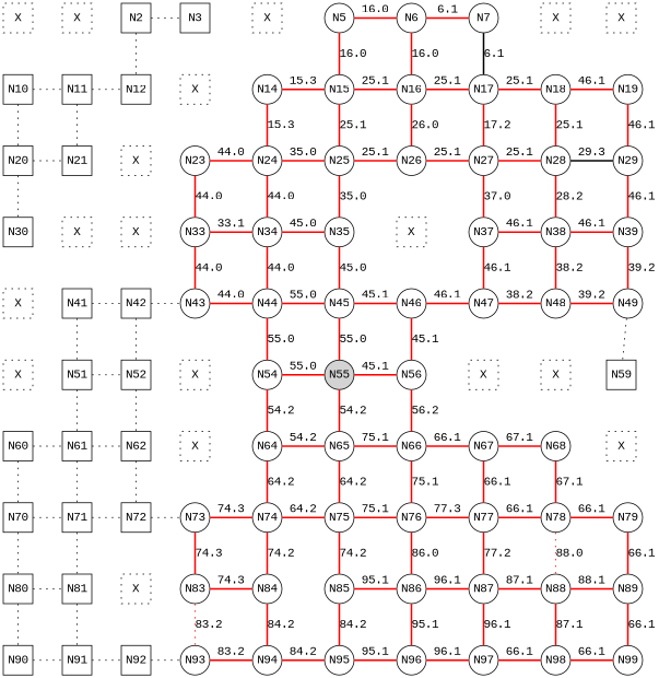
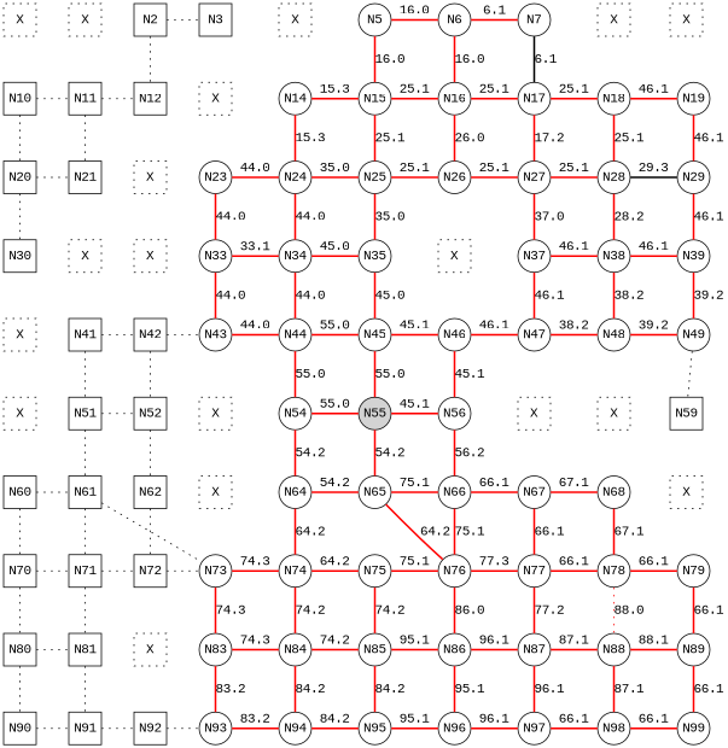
  digraph {
    fontname="Liberation Mono"
    node [fixedsize=true fontname="Liberation Mono" shape=circle]
    edge [dir=none fontname="Liberation Mono" style=bold color=red]
    n1 [label=X shape=square style=dotted]
    n2 [label=X shape=square style=dotted]
    N2 [shape=square]
    N3 [shape=square]
    n5 [label=X shape=square style=dotted]
    N5
    N6
    N7
    n9 [label=X shape=square style=dotted]
    n10 [label=X shape=square style=dotted]
    N10 [shape=square]
    N11 [shape=square]
    N12 [shape=square]
    n14 [label=X shape=square style=dotted]
    N14
    N15
    N16
    N17
    N18
    N19
    N20 [shape=square]
    N21 [shape=square]
    n23 [label=X shape=square style=dotted]
    N23
    N24
    N25
    N26
    N27
    N28
    N29
    N30 [shape=square]
    n32 [label=X shape=square style=dotted]
    n33 [label=X shape=square style=dotted]
    N33
    N34
    N35
    n37 [label=X shape=square style=dotted]
    N37
    N38
    N39
    n41 [label=X shape=square style=dotted]
    N41 [shape=square]
    N42 [shape=square]
    N43
    N44
    N45
    N46
    N47
    N48
    N49
    n51 [label=X shape=square style=dotted]
    N51 [shape=square]
    N52 [shape=square]
    n54 [label=X shape=square style=dotted]
    N54
    N55 [style=filled]
    N56
    n58 [label=X shape=square style=dotted]
    n59 [label=X shape=square style=dotted]
    N59 [shape=square]
    N60 [shape=square]
    N61 [shape=square]
    N62 [shape=square]
    n64 [label=X shape=square style=dotted]
    N64
    N65
    N66
    N67
    N68
    n70 [label=X shape=square style=dotted]
    N70 [shape=square]
    N71 [shape=square]
    N72 [shape=square]
    N73
    N74
    N75
    N76
    N77
    N78
    N79
    N80 [shape=square]
    N81 [shape=square]
    n83 [label=X shape=square style=dotted]
    N83
    N84
    N85
    N86
    N87
    N88
    N89
    N90 [shape=square]
    N91 [shape=square]
    N92 [shape=square]
    N93
    N94
    N95
    N96
    N97
    N98
    N99
    subgraph sub_1 {
      rank=same
      n1
      n2
      N2
      N3
      n5
      N5
      N6
      N7
      n9
      n10
    }
    subgraph sub_2 {
      rank=same
      N10
      N11
      N12
      n14
      N14
      N15
      N16
      N17
      N18
      N19
    }
    subgraph sub_3 {
      rank=same
      N20
      N21
      n23
      N23
      N24
      N25
      N26
      N27
      N28
      N29
    }
    subgraph sub_4 {
      rank=same
      N30
      n32
      n33
      N33
      N34
      N35
      n37
      N37
      N38
      N39
    }
    subgraph sub_5 {
      rank=same
      n41
      N41
      N42
      N43
      N44
      N45
      N46
      N47
      N48
      N49
    }
    subgraph sub_6 {
      rank=same
      n51
      N51
      N52
      n54
      N54
      N55
      N56
      n58
      n59
      N59
    }
    subgraph sub_7 {
      rank=same
      N60
      N61
      N62
      n64
      N64
      N65
      N66
      N67
      N68
      n70
    }
    subgraph sub_8 {
      rank=same
      N70
      N71
      N72
      N73
      N74
      N75
      N76
      N77
      N78
      N79
    }
    subgraph sub_9 {
      rank=same
      N80
      N81
      n83
      N83
      N84
      N85
      N86
      N87
      N88
      N89
    }
    subgraph sub_10 {
      rank=same
      N90
      N91
      N92
      N93
      N94
      N95
      N96
      N97
      N98
      N99
    }
    n1 -> n2 [label=" " style=invis color=""]
    n1 -> N10 [label=" " style=invis color=""]
    n2 -> N2 [label=" " style=invis color=""]
    n2 -> N11 [label=" " style=invis color=""]
    N2 -> N3 [style=dotted color=""]
    N2 -> N12 [style=dotted color=""]
    N3 -> n5 [label=" " style=invis color=""]
    N3 -> n14 [label=" " style=invis color=""]
    n5 -> N5 [label=" " style=invis color=""]
    n5 -> N14 [label=" " style=invis color=""]
    N5 -> N6 [label=16.0]
    N5 -> N15 [label=16.0]
    N6 -> N7 [label=6.1]
    N6 -> N16 [label=16.0]
    N7 -> n9 [label=" " style=invis color=""]
    N7 -> N17 [color=black label=6.1]
    n9 -> n10 [label=" " style=invis color=""]
    n9 -> N18 [label=" " style=invis color=""]
    n10 -> N19 [label=" " style=invis color=""]
    N10 -> N11 [style=dotted color=""]
    N10 -> N20 [style=dotted color=""]
    N11 -> N12 [style=dotted color=""]
    N11 -> N21 [style=dotted color=""]
    N12 -> n14 [label=" " style=invis color=""]
    N12 -> n23 [label=" " style=invis color=""]
    n14 -> N14 [label=" " style=invis color=""]
    n14 -> N23 [label=" " style=invis color=""]
    N14 -> N15 [label=15.3]
    N14 -> N24 [label=15.3]
    N15 -> N16 [label=25.1]
    N15 -> N25 [label=25.1]
    N16 -> N17 [label=25.1]
    N16 -> N26 [label=26.0]
    N17 -> N18 [label=25.1]
    N17 -> N27 [label=17.2]
    N18 -> N19 [label=46.1]
    N18 -> N28 [label=25.1]
    N19 -> N29 [label=46.1]
    N20 -> N21 [style=dotted color=""]
    N20 -> N30 [style=dotted color=""]
    N21 -> n23 [label=" " style=invis color=""]
    N21 -> n32 [label=" " style=invis color=""]
    n23 -> N23 [label=" " style=invis color=""]
    n23 -> n33 [label=" " style=invis color=""]
    N23 -> N24 [label=44.0]
    N23 -> N33 [label=44.0]
    N24 -> N25 [label=35.0]
    N24 -> N34 [label=44.0]
    N25 -> N26 [label=25.1]
    N25 -> N35 [label=35.0]
    N26 -> N27 [label=25.1]
    N26 -> n37 [label=" " style=invis color=""]
    N27 -> N28 [label=25.1]
    N27 -> N37 [label=37.0]
    N28 -> N29 [color=black label=29.3]
    N28 -> N38 [label=28.2]
    N29 -> N39 [label=46.1]
    N30 -> n32 [label=" " style=invis color=""]
    N30 -> n41 [label=" " style=invis color=""]
    n32 -> n33 [label=" " style=invis color=""]
    n32 -> N41 [label=" " style=invis color=""]
    n33 -> N33 [label=" " style=invis color=""]
    n33 -> N42 [label=" " style=invis color=""]
    N33 -> N34 [label=33.1]
    N33 -> N43 [label=44.0]
    N34 -> N35 [label=45.0]
    N34 -> N44 [label=44.0]
    N35 -> n37 [label=" " style=invis color=""]
    N35 -> N45 [label=45.0]
    n37 -> N37 [label=" " style=invis color=""]
    n37 -> N46 [label=" " style=invis color=""]
    N37 -> N38 [label=46.1]
    N37 -> N47 [label=46.1]
    N38 -> N39 [label=46.1]
    N38 -> N48 [label=38.2]
    N39 -> N49 [label=39.2]
    n41 -> N41 [label=" " style=invis color=""]
    n41 -> n51 [label=" " style=invis color=""]
    N41 -> N42 [style=dotted color=""]
    N41 -> N51 [style=dotted color=""]
    N42 -> N43 [style=dotted color=""]
    N42 -> N52 [style=dotted color=""]
    N43 -> N44 [label=44.0]
    N43 -> n54 [label=" " style=invis color=""]
    N44 -> N45 [label=55.0]
    N44 -> N54 [label=55.0]
    N45 -> N46 [label=45.1]
    N45 -> N55 [label=55.0]
    N46 -> N47 [label=46.1]
    N46 -> N56 [label=45.1]
    N47 -> N48 [label=38.2]
    N47 -> n58 [label=" " style=invis color=""]
    N48 -> N49 [label=39.2]
    N48 -> n59 [label=" " style=invis color=""]
    N49 -> N59 [style=dotted color=""]
    n51 -> N51 [label=" " style=invis color=""]
    n51 -> N60 [label=" " style=invis color=""]
    N51 -> N52 [style=dotted color=""]
    N51 -> N61 [style=dotted color=""]
    N52 -> n54 [label=" " style=invis color=""]
    N52 -> N62 [style=dotted color=""]
    n54 -> N54 [label=" " style=invis color=""]
    n54 -> n64 [label=" " style=invis color=""]
    N54 -> N55 [label=55.0]
    N54 -> N64 [label=54.2]
    N55 -> N56 [label=45.1]
    N55 -> N65 [label=54.2]
    N56 -> n58 [label=" " style=invis color=""]
    N56 -> N66 [label=56.2]
    n58 -> n59 [label=" " style=invis color=""]
    n58 -> N67 [label=" " style=invis color=""]
    n59 -> N59 [label=" " style=invis color=""]
    n59 -> N68 [label=" " style=invis color=""]
    N59 -> n70 [label=" " style=invis color=""]
    N60 -> N61 [style=dotted color=""]
    N60 -> N70 [style=dotted color=""]
-   N61 -> N62 [style=dotted color=""]
+   N61 -> N73 [style=dotted color=""]
    N61 -> N71 [style=dotted color=""]
    N62 -> n64 [label=" " style=invis color=""]
    N62 -> N72 [style=dotted color=""]
    n64 -> N64 [label=" " style=invis color=""]
    n64 -> N73 [label=" " style=invis color=""]
    N64 -> N65 [label=54.2]
    N64 -> N74 [label=64.2]
    N65 -> N66 [label=75.1]
-   N65 -> N75 [label=64.2]
+   N65 -> N76 [label=64.2]
    N66 -> N67 [label=66.1]
    N66 -> N76 [label=75.1]
    N67 -> N68 [label=67.1]
    N67 -> N77 [label=66.1]
    N68 -> n70 [label=" " style=invis color=""]
    N68 -> N78 [label=67.1]
    n70 -> N79 [label=" " style=invis color=""]
    N70 -> N71 [style=dotted color=""]
    N70 -> N80 [style=dotted color=""]
    N71 -> N72 [style=dotted color=""]
    N71 -> N81 [style=dotted color=""]
    N72 -> N73 [style=dotted color=""]
    N72 -> n83 [label=" " style=invis color=""]
    N73 -> N74 [label=74.3]
    N73 -> N83 [label=74.3]
    N74 -> N75 [label=64.2]
    N74 -> N84 [label=74.2]
    N75 -> N76 [label=75.1]
    N75 -> N85 [label=74.2]
    N76 -> N77 [label=77.3]
    N76 -> N86 [label=86.0]
    N77 -> N78 [label=66.1]
    N77 -> N87 [label=77.2]
    N78 -> N79 [label=66.1]
    N78 -> N88 [label=88.0 style=dotted]
    N79 -> N89 [label=66.1]
    N80 -> N81 [style=dotted color=""]
    N80 -> N90 [style=dotted color=""]
    N81 -> n83 [label=" " style=invis color=""]
    N81 -> N91 [style=dotted color=""]
    n83 -> N83 [label=" " style=invis color=""]
    n83 -> N92 [label=" " style=invis color=""]
    N83 -> N84 [label=74.3]
-   N83 -> N93 [label=83.2 style=dotted]
+   N83 -> N93 [label=83.2]
+   N84 -> N85 [label=74.2]
    N84 -> N94 [label=84.2]
    N85 -> N86 [label=95.1]
    N85 -> N95 [label=84.2]
    N86 -> N87 [label=96.1]
    N86 -> N96 [label=95.1]
    N87 -> N88 [label=87.1]
    N87 -> N97 [label=96.1]
    N88 -> N89 [label=88.1]
    N88 -> N98 [label=87.1]
    N89 -> N99 [label=66.1]
    N90 -> N91 [style=dotted color=""]
    N91 -> N92 [style=dotted color=""]
    N92 -> N93 [style=dotted color=""]
    N93 -> N94 [label=83.2]
    N94 -> N95 [label=84.2]
    N95 -> N96 [label=95.1]
    N96 -> N97 [label=96.1]
    N97 -> N98 [label=66.1]
    N98 -> N99 [label=66.1]
  }
